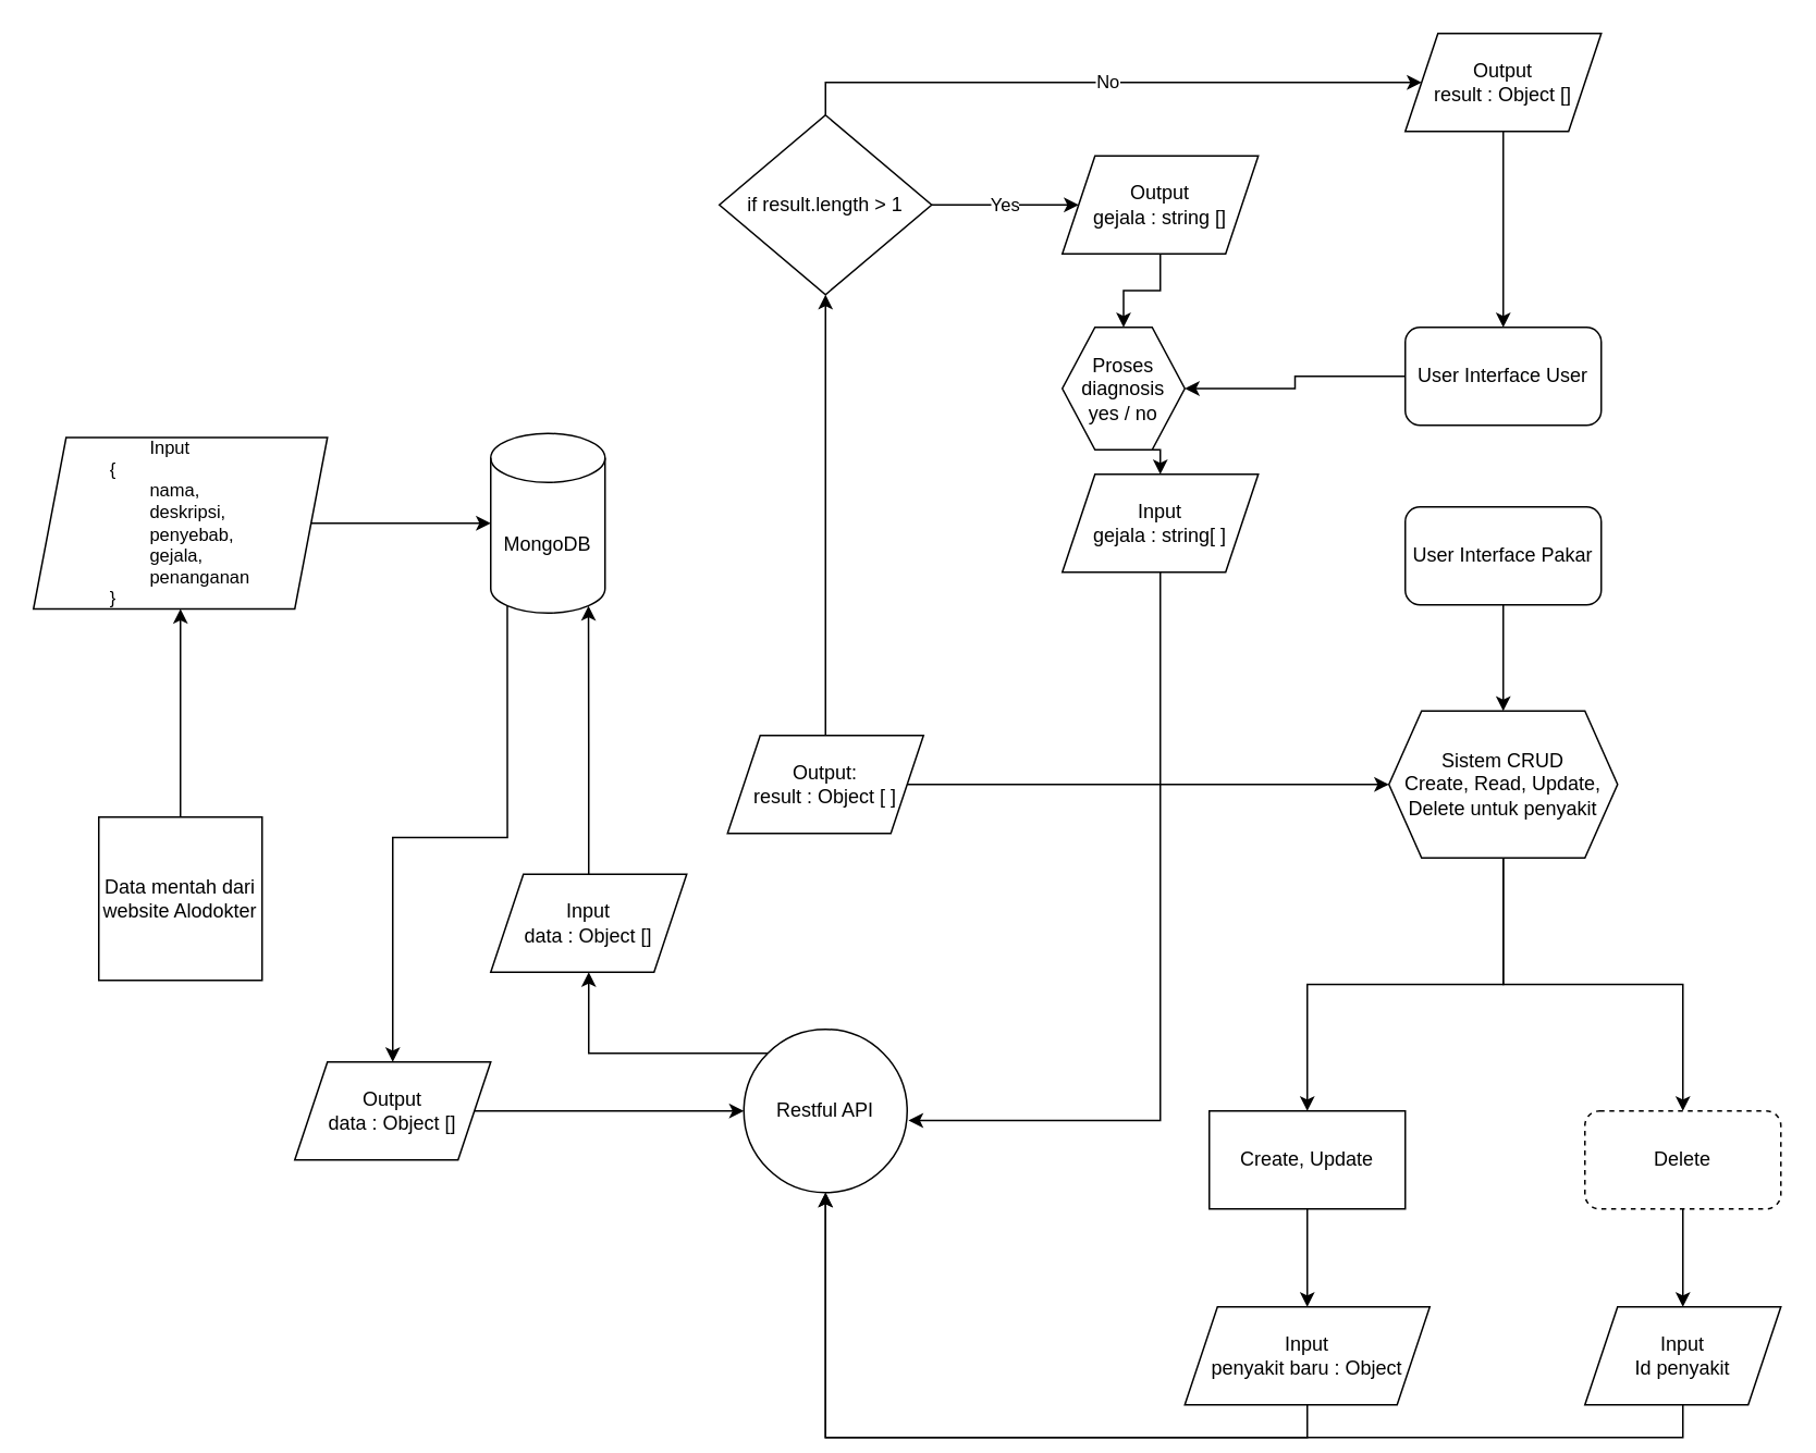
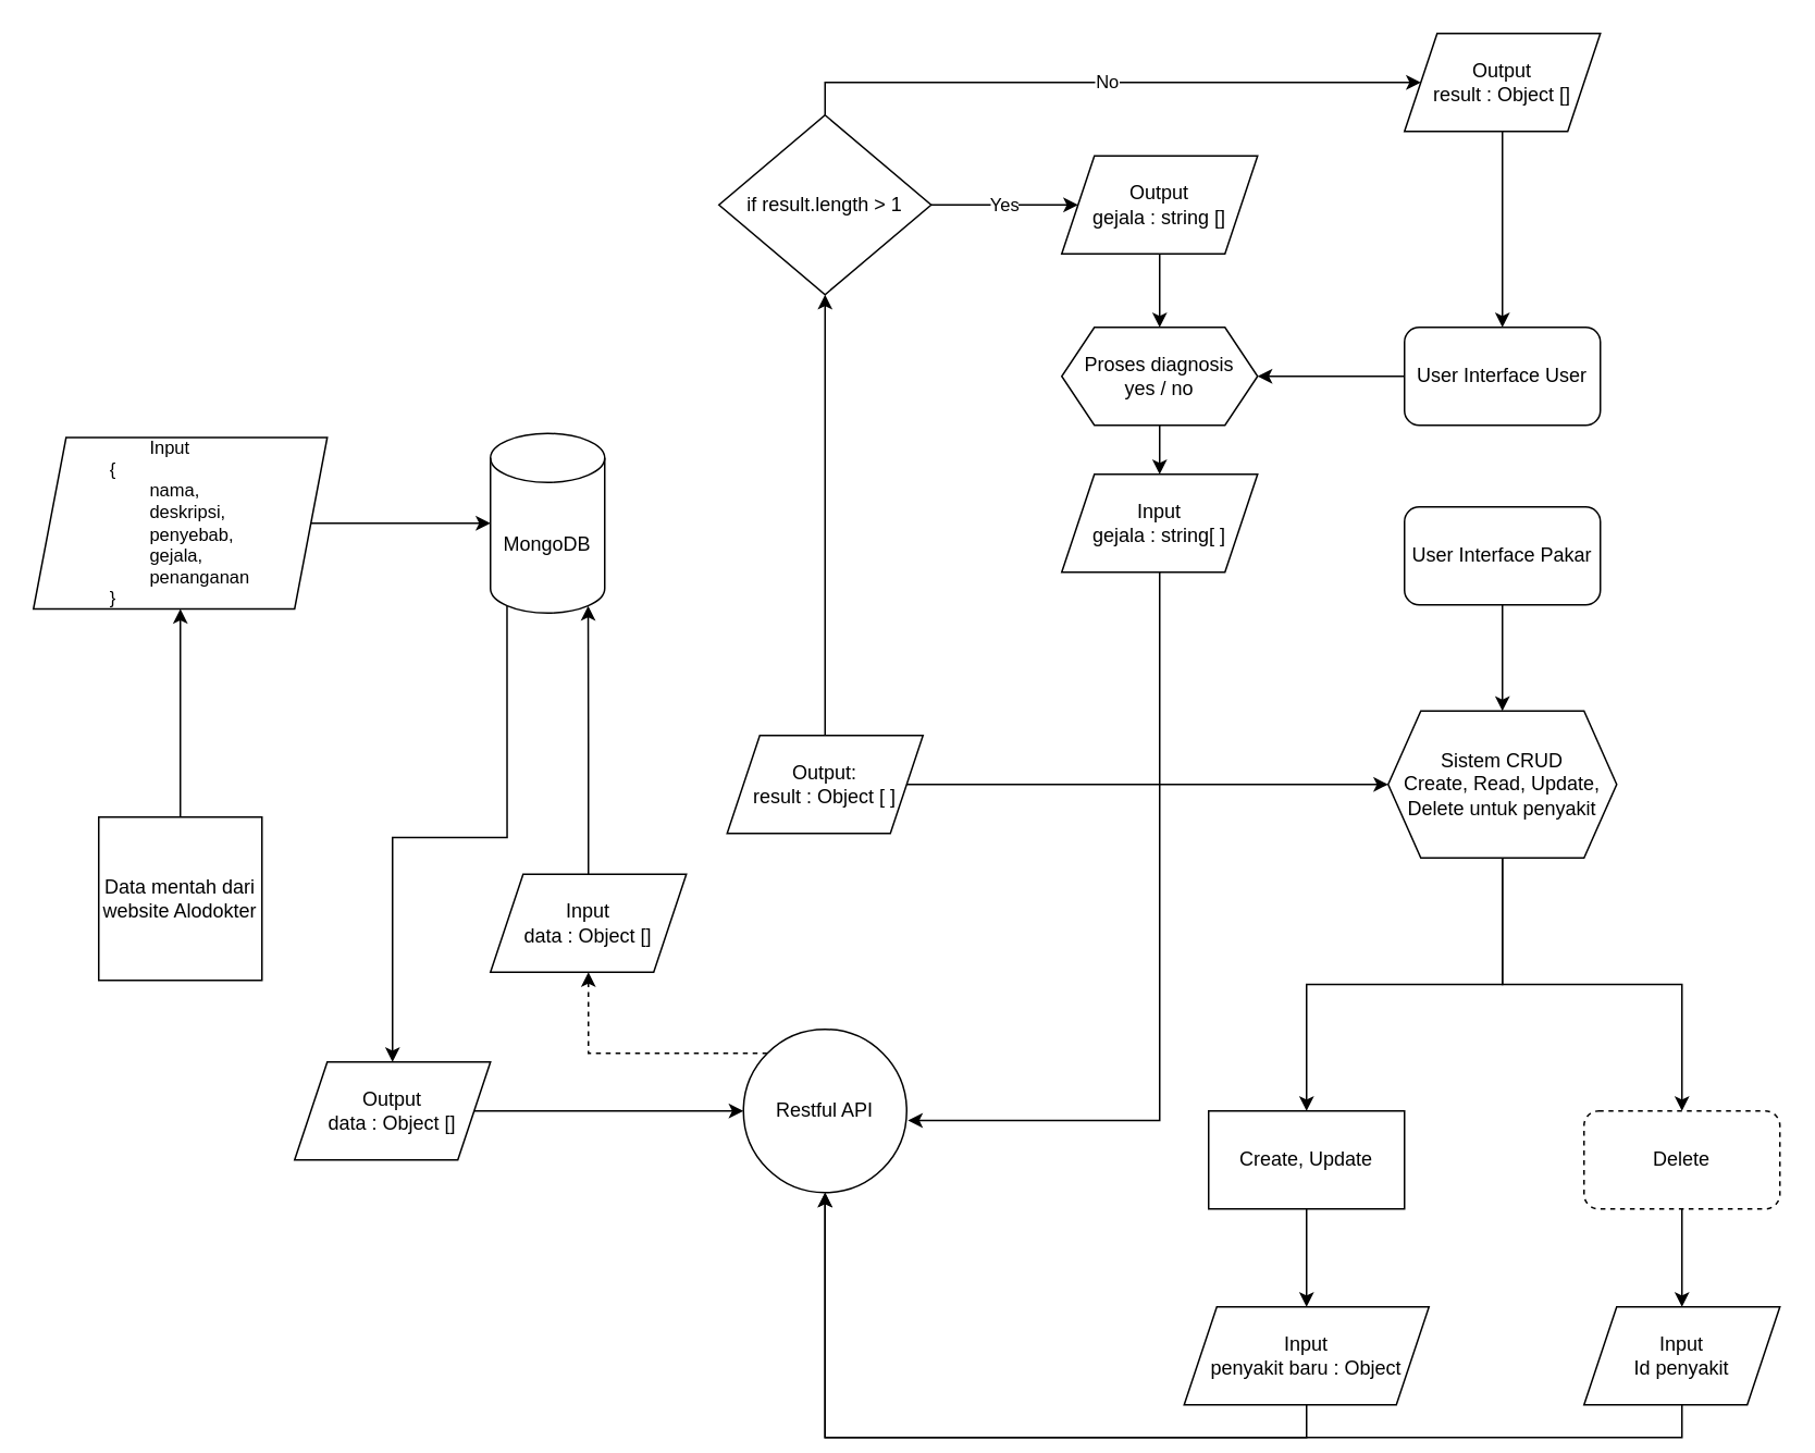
  <mxCell id="0" />
  <mxCell id="1" parent="0" />
- <mxCell id="2" style="edgeStyle=orthogonalEdgeStyle;rounded=0;orthogonalLoop=1;jettySize=auto;html=1;exitX=0;exitY=0;exitDx=0;exitDy=0;entryX=0.5;entryY=1;entryDx=0;entryDy=0;" edge="1" parent="1" source="3" target="41"><mxGeometry relative="1" as="geometry" /></mxCell>
+ <mxCell id="2" style="edgeStyle=orthogonalEdgeStyle;rounded=0;orthogonalLoop=1;jettySize=auto;html=1;exitX=0;exitY=0;exitDx=0;exitDy=0;entryX=0.5;entryY=1;entryDx=0;entryDy=0;dashed=1;" edge="1" parent="1" source="3" target="41"><mxGeometry relative="1" as="geometry" /></mxCell>
  <mxCell id="3" value="Restful API" style="ellipse;whiteSpace=wrap;html=1;aspect=fixed;labelBackgroundColor=none;" vertex="1" parent="1"><mxGeometry x="455" y="630" width="100" height="100" as="geometry" /></mxCell>
  <mxCell id="4" style="edgeStyle=orthogonalEdgeStyle;rounded=0;orthogonalLoop=1;jettySize=auto;html=1;exitX=0.5;exitY=0;exitDx=0;exitDy=0;entryX=0.5;entryY=1;entryDx=0;entryDy=0;labelBackgroundColor=none;fontColor=default;" edge="1" parent="1" source="5" target="8"><mxGeometry relative="1" as="geometry" /></mxCell>
  <mxCell id="5" value="Data mentah dari website Alodokter" style="whiteSpace=wrap;html=1;aspect=fixed;labelBackgroundColor=none;" vertex="1" parent="1"><mxGeometry x="60" y="500" width="100" height="100" as="geometry" /></mxCell>
  <mxCell id="6" style="edgeStyle=orthogonalEdgeStyle;rounded=0;orthogonalLoop=1;jettySize=auto;html=1;exitX=0.145;exitY=1;exitDx=0;exitDy=-4.35;exitPerimeter=0;" edge="1" parent="1" source="7" target="40"><mxGeometry relative="1" as="geometry" /></mxCell>
  <mxCell id="7" value="MongoDB" style="shape=cylinder3;whiteSpace=wrap;html=1;boundedLbl=1;backgroundOutline=1;size=15;labelBackgroundColor=none;" vertex="1" parent="1"><mxGeometry x="300" y="265" width="70" height="110" as="geometry" /></mxCell>
  <mxCell id="8" value="&lt;div style=&quot;text-align: justify; font-size: 11px;&quot;&gt;&lt;span style=&quot;background-color: initial;&quot;&gt;&lt;font style=&quot;font-size: 11px;&quot;&gt;&lt;span style=&quot;white-space: pre;&quot;&gt;&#09;&lt;/span&gt;Input&lt;br&gt;&lt;/font&gt;&lt;/span&gt;&lt;/div&gt;&lt;div style=&quot;text-align: justify; font-size: 11px;&quot;&gt;&lt;span style=&quot;background-color: initial;&quot;&gt;&lt;font style=&quot;font-size: 11px;&quot;&gt;{&lt;/font&gt;&lt;/span&gt;&lt;/div&gt;&lt;div style=&quot;text-align: justify; font-size: 11px;&quot;&gt;&lt;font style=&quot;font-size: 11px;&quot;&gt;&lt;span style=&quot;white-space: pre;&quot;&gt;&#09;&lt;/span&gt;nama,&lt;br&gt;&lt;/font&gt;&lt;/div&gt;&lt;div style=&quot;text-align: justify; font-size: 11px;&quot;&gt;&lt;font style=&quot;font-size: 11px;&quot;&gt;&lt;span style=&quot;white-space: pre;&quot;&gt;&#09;&lt;/span&gt;deskripsi,&lt;br&gt;&lt;/font&gt;&lt;/div&gt;&lt;div style=&quot;text-align: justify; font-size: 11px;&quot;&gt;&lt;font style=&quot;font-size: 11px;&quot;&gt;&lt;span style=&quot;white-space: pre;&quot;&gt;&#09;&lt;/span&gt;penyebab,&lt;br&gt;&lt;/font&gt;&lt;/div&gt;&lt;div style=&quot;text-align: justify; font-size: 11px;&quot;&gt;&lt;font style=&quot;font-size: 11px;&quot;&gt;&lt;span style=&quot;white-space: pre;&quot;&gt;&#09;&lt;/span&gt;gejala,&lt;br&gt;&lt;/font&gt;&lt;/div&gt;&lt;div style=&quot;text-align: justify; font-size: 11px;&quot;&gt;&lt;font style=&quot;font-size: 11px;&quot;&gt;&lt;span style=&quot;white-space: pre;&quot;&gt;&#09;&lt;/span&gt;penanganan&lt;br&gt;&lt;/font&gt;&lt;/div&gt;&lt;div style=&quot;text-align: justify; font-size: 11px;&quot;&gt;&lt;font style=&quot;font-size: 11px;&quot;&gt;}&lt;/font&gt;&lt;/div&gt;" style="shape=parallelogram;perimeter=parallelogramPerimeter;whiteSpace=wrap;html=1;fixedSize=1;align=center;labelBackgroundColor=none;" vertex="1" parent="1"><mxGeometry y="267.5" width="180" height="105" as="geometry" x="20" /></mxCell>
  <mxCell id="9" style="edgeStyle=orthogonalEdgeStyle;rounded=0;orthogonalLoop=1;jettySize=auto;html=1;exitX=1;exitY=0.5;exitDx=0;exitDy=0;entryX=0;entryY=0.5;entryDx=0;entryDy=0;entryPerimeter=0;labelBackgroundColor=none;fontColor=default;" edge="1" parent="1" source="8" target="7"><mxGeometry relative="1" as="geometry" /></mxCell>
  <mxCell id="10" style="edgeStyle=orthogonalEdgeStyle;rounded=0;orthogonalLoop=1;jettySize=auto;html=1;exitX=0;exitY=0.5;exitDx=0;exitDy=0;entryX=1;entryY=0.5;entryDx=0;entryDy=0;" edge="1" parent="1" source="11" target="21"><mxGeometry relative="1" as="geometry" /></mxCell>
  <mxCell id="11" value="User Interface User" style="rounded=1;whiteSpace=wrap;html=1;labelBackgroundColor=none;" vertex="1" parent="1"><mxGeometry x="860" y="200" width="120" height="60" as="geometry" /></mxCell>
  <mxCell id="12" value="&lt;div&gt;Input&lt;/div&gt;gejala : string[ ]" style="shape=parallelogram;perimeter=parallelogramPerimeter;whiteSpace=wrap;html=1;fixedSize=1;labelBackgroundColor=none;" vertex="1" parent="1"><mxGeometry x="650" y="290" width="120" height="60" as="geometry" /></mxCell>
  <mxCell id="13" style="edgeStyle=orthogonalEdgeStyle;rounded=0;orthogonalLoop=1;jettySize=auto;html=1;exitX=0.5;exitY=1;exitDx=0;exitDy=0;entryX=1.008;entryY=0.558;entryDx=0;entryDy=0;entryPerimeter=0;labelBackgroundColor=none;fontColor=default;" edge="1" parent="1" source="12" target="3"><mxGeometry relative="1" as="geometry" /></mxCell>
  <mxCell id="14" style="edgeStyle=orthogonalEdgeStyle;rounded=0;orthogonalLoop=1;jettySize=auto;html=1;exitX=1;exitY=0.5;exitDx=0;exitDy=0;entryX=0;entryY=0.5;entryDx=0;entryDy=0;" edge="1" parent="1" source="16" target="28"><mxGeometry relative="1" as="geometry" /></mxCell>
  <mxCell id="15" style="edgeStyle=orthogonalEdgeStyle;rounded=0;orthogonalLoop=1;jettySize=auto;html=1;exitX=0.5;exitY=0;exitDx=0;exitDy=0;" edge="1" parent="1" source="16" target="19"><mxGeometry relative="1" as="geometry" /></mxCell>
  <mxCell id="16" value="Output:&lt;div&gt;result : Object [ ]&lt;/div&gt;" style="shape=parallelogram;perimeter=parallelogramPerimeter;whiteSpace=wrap;html=1;fixedSize=1;labelBackgroundColor=none;" vertex="1" parent="1"><mxGeometry x="445" y="450" width="120" height="60" as="geometry" /></mxCell>
  <mxCell id="17" value="No" style="edgeStyle=orthogonalEdgeStyle;rounded=0;orthogonalLoop=1;jettySize=auto;html=1;exitX=0.5;exitY=0;exitDx=0;exitDy=0;" edge="1" parent="1" source="19" target="23"><mxGeometry relative="1" as="geometry" /></mxCell>
  <mxCell id="18" value="Yes" style="edgeStyle=orthogonalEdgeStyle;rounded=0;orthogonalLoop=1;jettySize=auto;html=1;exitX=1;exitY=0.5;exitDx=0;exitDy=0;entryX=0;entryY=0.5;entryDx=0;entryDy=0;" edge="1" parent="1" source="19" target="38"><mxGeometry relative="1" as="geometry" /></mxCell>
  <mxCell id="19" value="if result.length &amp;gt; 1" style="rhombus;whiteSpace=wrap;html=1;" vertex="1" parent="1"><mxGeometry x="440" y="70" width="130" height="110" as="geometry" /></mxCell>
  <mxCell id="20" style="edgeStyle=orthogonalEdgeStyle;rounded=0;orthogonalLoop=1;jettySize=auto;html=1;exitX=0.5;exitY=1;exitDx=0;exitDy=0;entryX=0.5;entryY=0;entryDx=0;entryDy=0;" edge="1" parent="1" source="21" target="12"><mxGeometry relative="1" as="geometry" /></mxCell>
- <mxCell id="21" value="Proses diagnosis&lt;div&gt;yes / no&lt;/div&gt;" style="shape=hexagon;perimeter=hexagonPerimeter2;whiteSpace=wrap;html=1;fixedSize=1;" vertex="1" parent="1"><mxGeometry x="650" y="200" width="75" height="75" as="geometry" /></mxCell>
+ <mxCell id="21" value="Proses diagnosis&lt;div&gt;yes / no&lt;/div&gt;" style="shape=hexagon;perimeter=hexagonPerimeter2;whiteSpace=wrap;html=1;fixedSize=1;" vertex="1" parent="1"><mxGeometry x="650" y="200" width="120" height="60" as="geometry" /></mxCell>
  <mxCell id="22" style="edgeStyle=orthogonalEdgeStyle;rounded=0;orthogonalLoop=1;jettySize=auto;html=1;exitX=0.5;exitY=1;exitDx=0;exitDy=0;entryX=0.5;entryY=0;entryDx=0;entryDy=0;" edge="1" parent="1" source="23" target="11"><mxGeometry relative="1" as="geometry" /></mxCell>
  <mxCell id="23" value="Output&lt;div&gt;result : Object []&lt;/div&gt;" style="shape=parallelogram;perimeter=parallelogramPerimeter;whiteSpace=wrap;html=1;fixedSize=1;" vertex="1" parent="1"><mxGeometry x="860" y="20" width="120" height="60" as="geometry" /></mxCell>
  <mxCell id="24" style="edgeStyle=orthogonalEdgeStyle;rounded=0;orthogonalLoop=1;jettySize=auto;html=1;exitX=0.5;exitY=1;exitDx=0;exitDy=0;" edge="1" parent="1" source="25" target="28"><mxGeometry relative="1" as="geometry" /></mxCell>
  <mxCell id="25" value="User Interface Pakar" style="rounded=1;whiteSpace=wrap;html=1;" vertex="1" parent="1"><mxGeometry x="860" y="310" width="120" height="60" as="geometry" /></mxCell>
  <mxCell id="26" style="edgeStyle=orthogonalEdgeStyle;rounded=0;orthogonalLoop=1;jettySize=auto;html=1;exitX=0.5;exitY=1;exitDx=0;exitDy=0;" edge="1" parent="1" source="28" target="32"><mxGeometry relative="1" as="geometry" /></mxCell>
  <mxCell id="27" style="edgeStyle=orthogonalEdgeStyle;rounded=0;orthogonalLoop=1;jettySize=auto;html=1;exitX=0.5;exitY=1;exitDx=0;exitDy=0;" edge="1" parent="1" source="28" target="30"><mxGeometry relative="1" as="geometry" /></mxCell>
  <mxCell id="28" value="Sistem CRUD&lt;div&gt;Create, Read, Update, Delete untuk penyakit&lt;/div&gt;" style="shape=hexagon;perimeter=hexagonPerimeter2;whiteSpace=wrap;html=1;fixedSize=1;" vertex="1" parent="1"><mxGeometry x="850" y="435" width="140" height="90" as="geometry" /></mxCell>
  <mxCell id="29" style="edgeStyle=orthogonalEdgeStyle;rounded=0;orthogonalLoop=1;jettySize=auto;html=1;exitX=0.5;exitY=1;exitDx=0;exitDy=0;entryX=0.5;entryY=0;entryDx=0;entryDy=0;" edge="1" parent="1" source="30" target="34"><mxGeometry relative="1" as="geometry" /></mxCell>
  <mxCell id="30" value="Create, Update" style="whiteSpace=wrap;html=1;rounded=0;" vertex="1" parent="1"><mxGeometry x="740" y="680" width="120" height="60" as="geometry" /></mxCell>
  <mxCell id="31" style="edgeStyle=orthogonalEdgeStyle;rounded=0;orthogonalLoop=1;jettySize=auto;html=1;exitX=0.5;exitY=1;exitDx=0;exitDy=0;entryX=0.5;entryY=0;entryDx=0;entryDy=0;" edge="1" parent="1" source="32" target="36"><mxGeometry relative="1" as="geometry" /></mxCell>
  <mxCell id="32" value="Delete" style="rounded=1;whiteSpace=wrap;html=1;dashed=1;" vertex="1" parent="1"><mxGeometry x="970" y="680" width="120" height="60" as="geometry" /></mxCell>
  <mxCell id="33" style="edgeStyle=orthogonalEdgeStyle;rounded=0;orthogonalLoop=1;jettySize=auto;html=1;exitX=0.5;exitY=1;exitDx=0;exitDy=0;entryX=0.5;entryY=1;entryDx=0;entryDy=0;" edge="1" parent="1" source="34" target="3"><mxGeometry relative="1" as="geometry" /></mxCell>
  <mxCell id="34" value="Input&lt;div&gt;penyakit baru : Object&lt;/div&gt;" style="shape=parallelogram;perimeter=parallelogramPerimeter;whiteSpace=wrap;html=1;fixedSize=1;" vertex="1" parent="1"><mxGeometry x="725" y="800" width="150" height="60" as="geometry" /></mxCell>
  <mxCell id="35" style="edgeStyle=orthogonalEdgeStyle;rounded=0;orthogonalLoop=1;jettySize=auto;html=1;exitX=0.5;exitY=1;exitDx=0;exitDy=0;entryX=0.5;entryY=1;entryDx=0;entryDy=0;" edge="1" parent="1" source="36" target="3"><mxGeometry relative="1" as="geometry" /></mxCell>
  <mxCell id="36" value="Input&lt;div&gt;Id penyakit&lt;/div&gt;" style="shape=parallelogram;perimeter=parallelogramPerimeter;whiteSpace=wrap;html=1;fixedSize=1;" vertex="1" parent="1"><mxGeometry x="970" y="800" width="120" height="60" as="geometry" /></mxCell>
  <mxCell id="37" style="edgeStyle=orthogonalEdgeStyle;rounded=0;orthogonalLoop=1;jettySize=auto;html=1;exitX=0.5;exitY=1;exitDx=0;exitDy=0;entryX=0.5;entryY=0;entryDx=0;entryDy=0;" edge="1" parent="1" source="38" target="21"><mxGeometry relative="1" as="geometry" /></mxCell>
  <mxCell id="38" value="Output&lt;div&gt;gejala : string []&lt;/div&gt;" style="shape=parallelogram;perimeter=parallelogramPerimeter;whiteSpace=wrap;html=1;fixedSize=1;" vertex="1" parent="1"><mxGeometry x="650" y="95" width="120" height="60" as="geometry" /></mxCell>
  <mxCell id="39" style="edgeStyle=orthogonalEdgeStyle;rounded=0;orthogonalLoop=1;jettySize=auto;html=1;exitX=1;exitY=0.5;exitDx=0;exitDy=0;entryX=0;entryY=0.5;entryDx=0;entryDy=0;" edge="1" parent="1" source="40" target="3"><mxGeometry relative="1" as="geometry" /></mxCell>
  <mxCell id="40" value="Output&lt;div&gt;data : Object []&lt;/div&gt;" style="shape=parallelogram;perimeter=parallelogramPerimeter;whiteSpace=wrap;html=1;fixedSize=1;" vertex="1" parent="1"><mxGeometry x="180" y="650" width="120" height="60" as="geometry" /></mxCell>
  <mxCell id="41" value="Input&lt;div&gt;data : Object []&lt;/div&gt;" style="shape=parallelogram;perimeter=parallelogramPerimeter;whiteSpace=wrap;html=1;fixedSize=1;" vertex="1" parent="1"><mxGeometry x="300" y="535" width="120" height="60" as="geometry" /></mxCell>
  <mxCell id="42" style="edgeStyle=orthogonalEdgeStyle;rounded=0;orthogonalLoop=1;jettySize=auto;html=1;exitX=0.5;exitY=0;exitDx=0;exitDy=0;entryX=0.855;entryY=1;entryDx=0;entryDy=-4.35;entryPerimeter=0;" edge="1" parent="1" source="41" target="7"><mxGeometry relative="1" as="geometry" /></mxCell>
